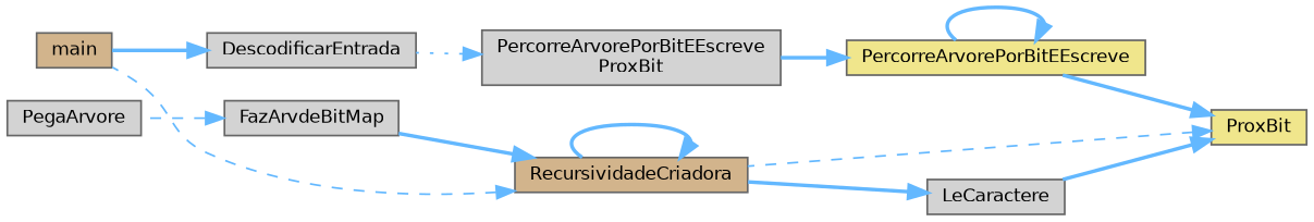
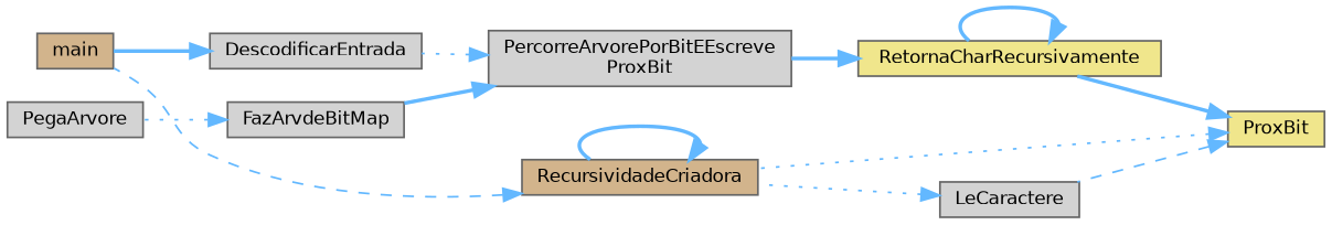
  digraph {
    rankdir=RL
    node [color=grey40 fillcolor=lightgrey fontname=Helvetica fontsize=10 shape=box style=filled]
    edge [color=steelblue1 dir=back fontname=Helvetica fontsize=10 labelfontname=Helvetica labelfontsize=10 style=bold]
    n1 [color=gray40 fillcolor=khaki fontcolor=black height=0.2 label=ProxBit width=0.4]
    n2 [height=0.2 label=LeCaractere width=0.4]
    n3 [fillcolor=tan height=0.2 label=RecursividadeCriadora width=0.4]
-   n4 [fillcolor=khaki height=0.2 label=PercorreArvorePorBitEEscreve width=0.4]
+   n4 [fillcolor=khaki height=0.2 label=RetornaCharRecursivamente width=0.4]
    n5 [height=0.2 label=FazArvdeBitMap width=0.4]
    n6 [fillcolor=tan height=0.2 label=main width=0.4]
    n7 [height=0.2 label="PercorreArvorePorBitEEscreve\lProxBit" width=0.4]
    n8 [height=0.2 label=PegaArvore width=0.4]
    n9 [height=0.2 label=DescodificarEntrada width=0.4]
-   n1 -> n2
-   n1 -> n3 [style=dashed]
+   n1 -> n2 [style=dashed]
+   n1 -> n3 [style=dotted]
    n1 -> n4
-   n2 -> n3
+   n2 -> n3 [style=dotted]
    n3 -> n3
-   n3 -> n5
+   n7 -> n5
    n3 -> n6 [style=dashed]
    n4 -> n4
    n4 -> n7
-   n5 -> n8 [style=dashed]
+   n5 -> n8 [style=dotted]
    n7 -> n9 [style=dotted]
    n9 -> n6
  }
